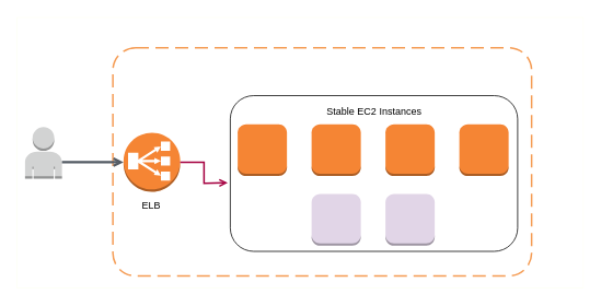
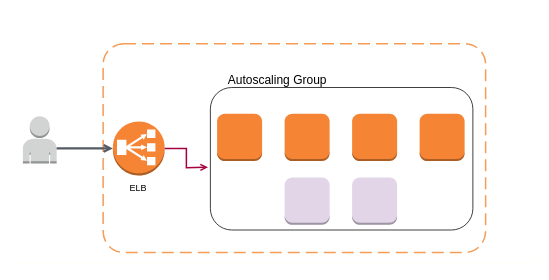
  <mxCell id="0" />
  <mxCell id="1" parent="0" />
  <mxCell id="2" value="" style="rounded=0;whiteSpace=wrap;html=1;strokeColor=#FEFFF5;" parent="1" vertex="1"><mxGeometry x="20" y="20.76" width="690" height="330" as="geometry" /></mxCell>
  <mxCell id="3" value="" style="rounded=1;arcSize=10;dashed=1;strokeColor=#F59D56;fillColor=none;gradientColor=none;dashPattern=8 4;strokeWidth=2;" parent="1" vertex="1"><mxGeometry x="137" y="57.51" width="510" height="278.49" as="geometry" /></mxCell>
  <mxCell id="4" value="" style="rounded=1;whiteSpace=wrap;html=1;" vertex="1" parent="1"><mxGeometry x="280" y="116" width="350" height="190" as="geometry" /></mxCell>
+ <mxCell id="5" value="Autoscaling Group" style="text;html=1;strokeColor=none;fillColor=none;align=center;verticalAlign=middle;whiteSpace=wrap;rounded=0;fontSize=16;" parent="1" vertex="1"><mxGeometry x="289" y="96" width="161" height="20" as="geometry" /></mxCell>
  <mxCell id="6" value="" style="outlineConnect=0;dashed=0;verticalLabelPosition=bottom;verticalAlign=top;align=center;html=1;shape=mxgraph.aws3.user;fillColor=#D2D3D3;gradientColor=none;" vertex="1" parent="1"><mxGeometry x="30" y="154.26" width="45" height="63" as="geometry" /></mxCell>
  <mxCell id="7" value="" style="outlineConnect=0;dashed=0;verticalLabelPosition=bottom;verticalAlign=top;align=center;html=1;shape=mxgraph.aws3.instance;fillColor=#F58534;gradientColor=none;" vertex="1" parent="1"><mxGeometry x="289" y="151" width="60" height="63" as="geometry" /></mxCell>
  <mxCell id="8" value="" style="outlineConnect=0;dashed=0;verticalLabelPosition=bottom;verticalAlign=top;align=center;html=1;shape=mxgraph.aws3.instance;fillColor=#F58534;gradientColor=none;" vertex="1" parent="1"><mxGeometry x="379" y="151" width="60" height="63" as="geometry" /></mxCell>
  <mxCell id="9" value="" style="outlineConnect=0;dashed=0;verticalLabelPosition=bottom;verticalAlign=top;align=center;html=1;shape=mxgraph.aws3.classic_load_balancer;fillColor=#F58534;gradientColor=none;" vertex="1" parent="1"><mxGeometry x="150" y="161.26" width="69" height="72" as="geometry" /></mxCell>
  <mxCell id="10" value="" style="edgeStyle=orthogonalEdgeStyle;html=1;endArrow=open;elbow=vertical;startArrow=none;endFill=0;strokeColor=#545B64;rounded=0;exitX=1;exitY=0.68;exitDx=0;exitDy=0;exitPerimeter=0;entryX=0;entryY=0.5;entryDx=0;entryDy=0;entryPerimeter=0;strokeWidth=3;" edge="1" parent="1" source="6" target="9"><mxGeometry width="100" relative="1" as="geometry"><mxPoint x="330" y="341.26" as="sourcePoint" /><mxPoint x="430" y="341.26" as="targetPoint" /></mxGeometry></mxCell>
  <mxCell id="11" value="" style="edgeStyle=orthogonalEdgeStyle;html=1;endArrow=open;elbow=vertical;startArrow=none;endFill=0;strokeColor=#A50040;rounded=0;exitX=1;exitY=0.5;exitDx=0;exitDy=0;exitPerimeter=0;strokeWidth=2;fillColor=#d80073;entryX=-0.009;entryY=0.344;entryDx=0;entryDy=0;entryPerimeter=0;" edge="1" parent="1" source="9"><mxGeometry width="100" relative="1" as="geometry"><mxPoint x="330" y="307" as="sourcePoint" /><mxPoint x="276.85" y="222.36" as="targetPoint" /><Array as="points" /></mxGeometry></mxCell>
  <mxCell id="12" value="" style="outlineConnect=0;dashed=0;verticalLabelPosition=bottom;verticalAlign=top;align=center;html=1;shape=mxgraph.aws3.instance;fillColor=#F58534;gradientColor=none;" vertex="1" parent="1"><mxGeometry x="469" y="151" width="60" height="63" as="geometry" /></mxCell>
  <mxCell id="13" value="" style="outlineConnect=0;dashed=0;verticalLabelPosition=bottom;verticalAlign=top;align=center;html=1;shape=mxgraph.aws3.instance;fillColor=#F58534;gradientColor=none;" vertex="1" parent="1"><mxGeometry x="559" y="151" width="60" height="63" as="geometry" /></mxCell>
  <mxCell id="14" value="ELB" style="text;html=1;strokeColor=none;fillColor=none;align=center;verticalAlign=middle;whiteSpace=wrap;rounded=0;" vertex="1" parent="1"><mxGeometry x="160.4" y="240.26" width="48.21" height="20" as="geometry" /></mxCell>
  <mxCell id="15" value="" style="outlineConnect=0;dashed=1;verticalLabelPosition=bottom;verticalAlign=top;align=center;html=1;shape=mxgraph.aws3.instance;fillColor=#e1d5e7;strokeColor=#9673a6;" vertex="1" parent="1"><mxGeometry x="379" y="236" width="60" height="63" as="geometry" /></mxCell>
  <mxCell id="16" value="" style="outlineConnect=0;dashed=1;verticalLabelPosition=bottom;verticalAlign=top;align=center;html=1;shape=mxgraph.aws3.instance;fillColor=#e1d5e7;strokeColor=#9673a6;strokeWidth=3;" vertex="1" parent="1"><mxGeometry x="469" y="236" width="60" height="63" as="geometry" /></mxCell>
- <mxCell id="17" value="Stable EC2 Instances" style="text;html=1;strokeColor=none;fillColor=none;align=center;verticalAlign=middle;whiteSpace=wrap;rounded=0;" vertex="1" parent="1"><mxGeometry x="314.5" y="126" width="281" height="20" as="geometry" /></mxCell>
